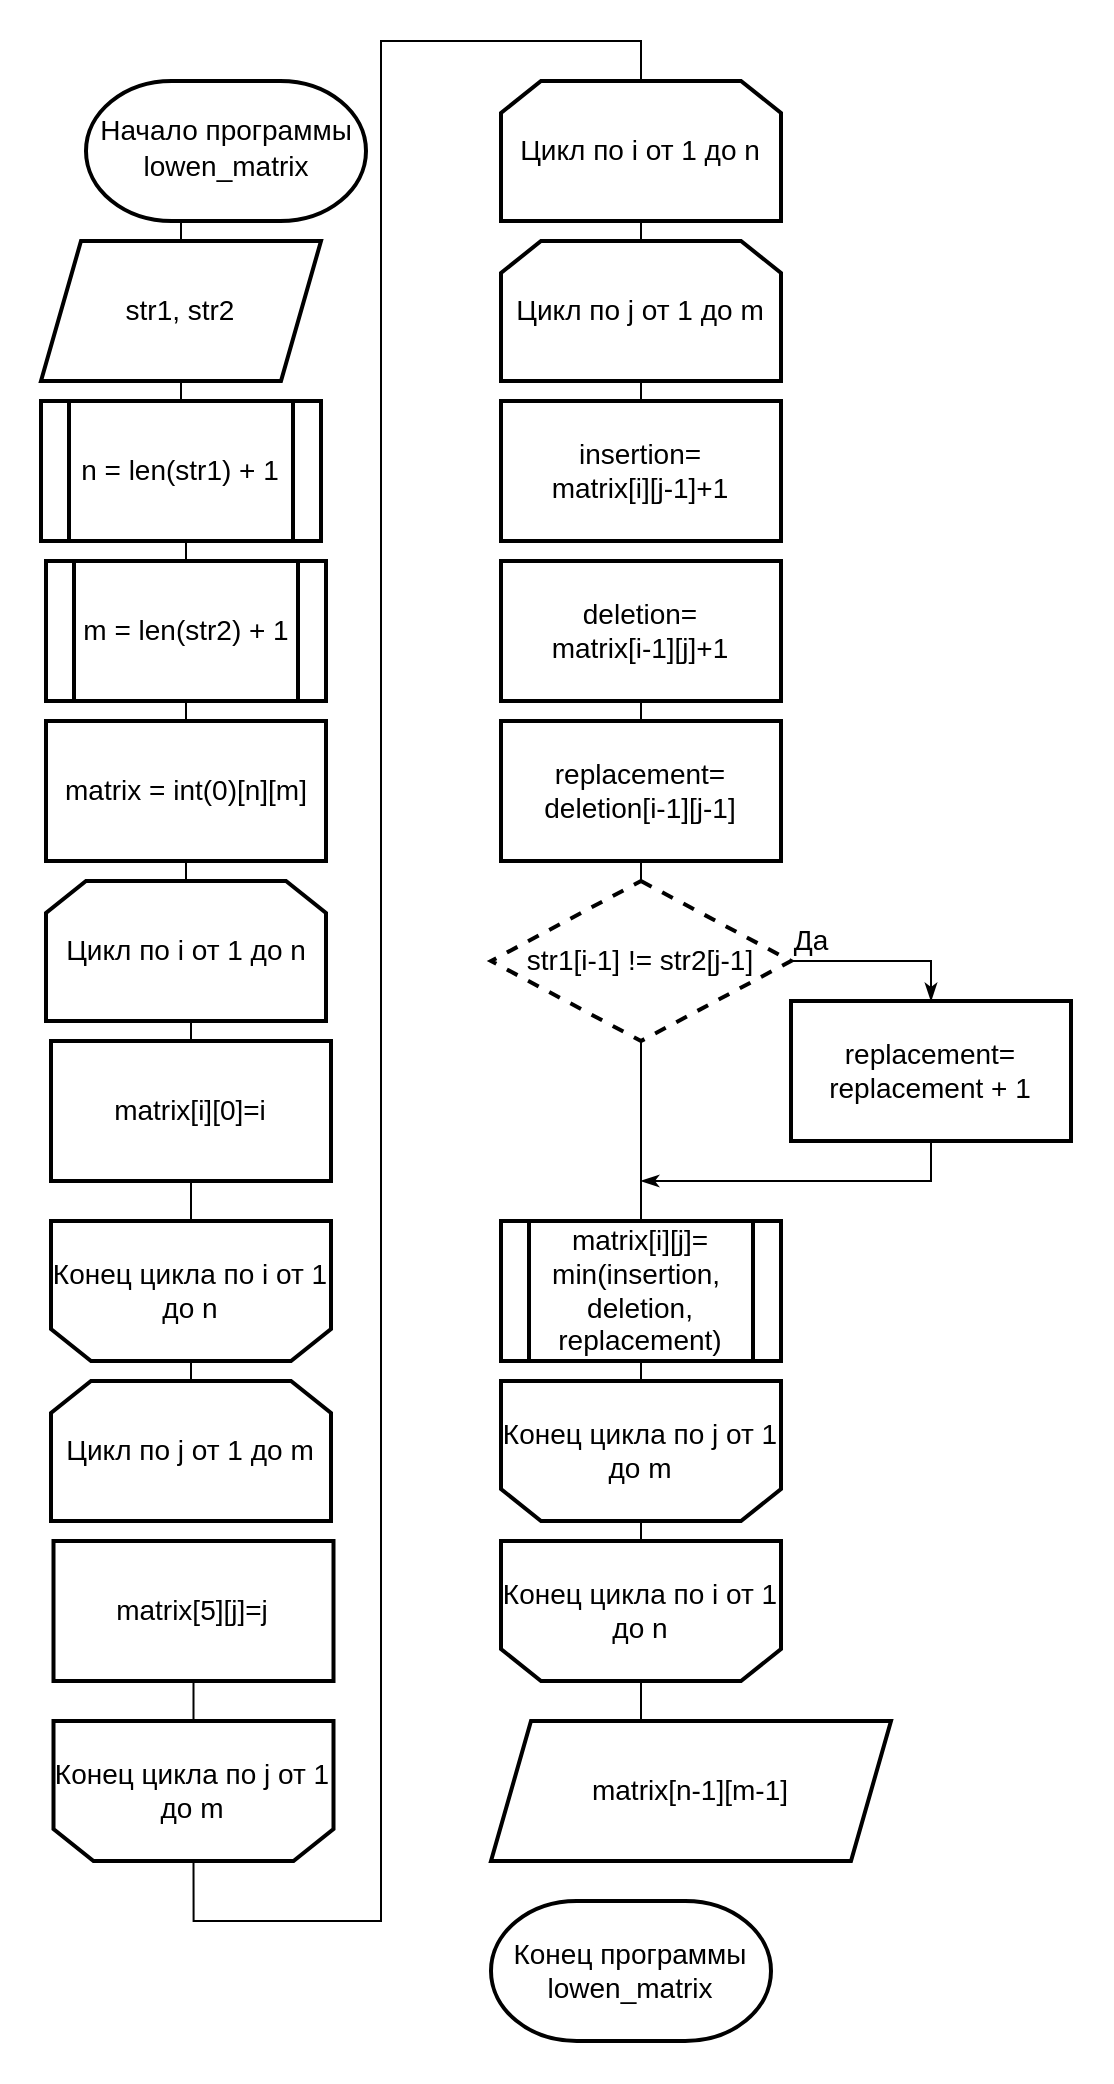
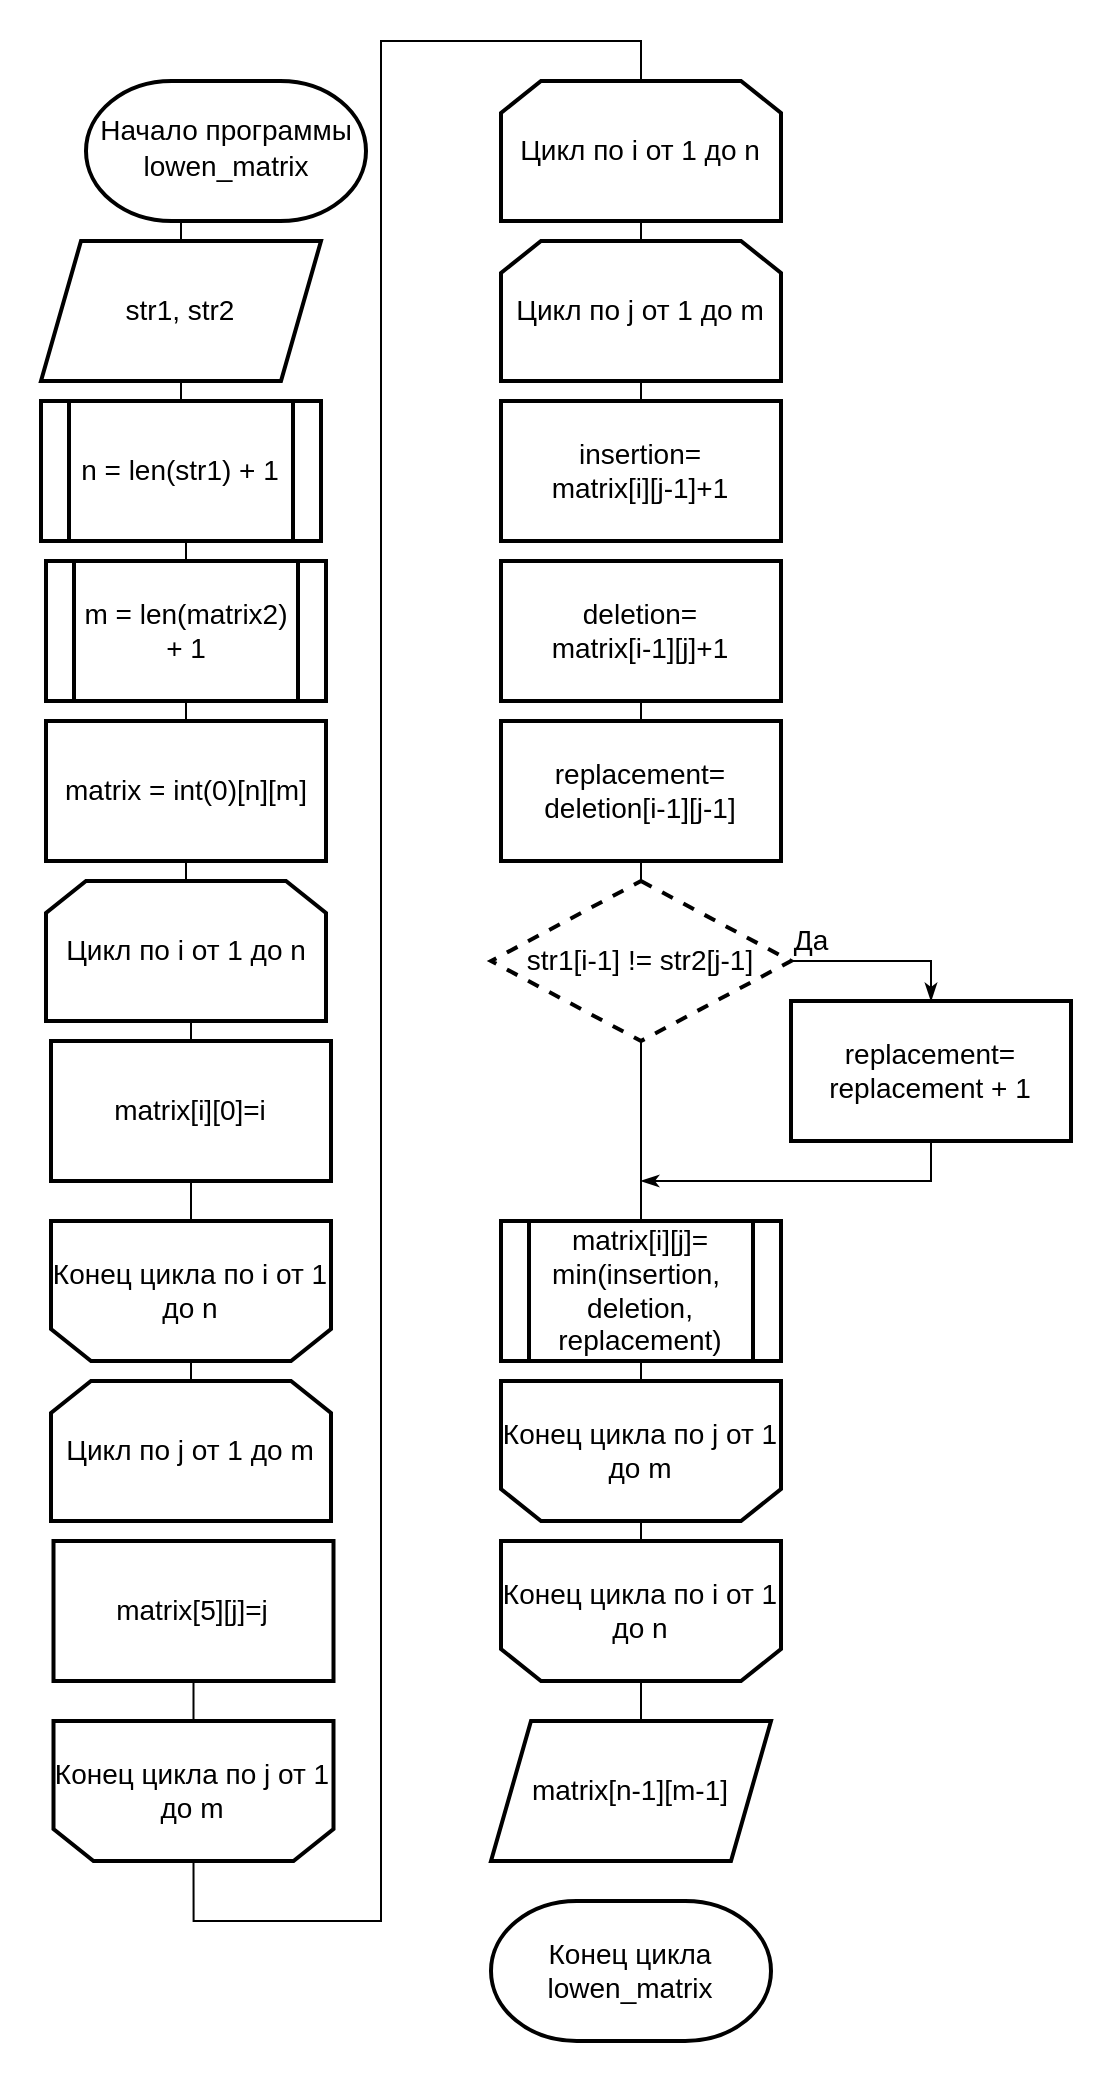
  <mxCell id="0" />
  <mxCell id="1" parent="0" />
  <mxCell id="2" style="edgeStyle=orthogonalEdgeStyle;rounded=0;orthogonalLoop=1;jettySize=auto;html=1;exitX=0.5;exitY=1;exitDx=0;exitDy=0;entryX=0.5;entryY=0;entryDx=0;entryDy=0;entryPerimeter=0;endArrow=none;endFill=0;" parent="1" edge="1"><mxGeometry relative="1" as="geometry"><mxPoint x="92.5" y="430" as="sourcePoint" /><mxPoint x="92.5" y="440" as="targetPoint" /></mxGeometry></mxCell>
  <mxCell id="3" style="edgeStyle=orthogonalEdgeStyle;rounded=0;orthogonalLoop=1;jettySize=auto;html=1;entryX=0.5;entryY=1;entryDx=0;entryDy=0;entryPerimeter=0;endArrow=none;endFill=0;" parent="1" source="6" target="4" edge="1"><mxGeometry relative="1" as="geometry" /></mxCell>
  <mxCell id="4" value="&lt;font style=&quot;font-size: 14px&quot;&gt;Начало программы&lt;br&gt;&lt;span style=&quot;line-height: 150%&quot;&gt;lowen_matrix&lt;/span&gt;&lt;/font&gt;" style="strokeWidth=2;html=1;shape=mxgraph.flowchart.terminator;whiteSpace=wrap;fontSize=14;fontFamily=Helvetica;" parent="1" vertex="1"><mxGeometry x="42.5" y="40" width="140" height="70" as="geometry" /></mxCell>
  <mxCell id="5" style="edgeStyle=orthogonalEdgeStyle;rounded=0;orthogonalLoop=1;jettySize=auto;html=1;exitX=0.5;exitY=1;exitDx=0;exitDy=0;entryX=0.5;entryY=0;entryDx=0;entryDy=0;endArrow=none;endFill=0;" parent="1" source="6" edge="1"><mxGeometry relative="1" as="geometry"><mxPoint x="90" y="200" as="targetPoint" /></mxGeometry></mxCell>
  <mxCell id="6" value="str1, str2" style="shape=parallelogram;perimeter=parallelogramPerimeter;whiteSpace=wrap;html=1;fixedSize=1;strokeWidth=2;fontSize=14;" parent="1" vertex="1"><mxGeometry x="20" y="120" width="140" height="70" as="geometry" /></mxCell>
- <mxCell id="7" value="m = len(str2) + 1" style="shape=process;whiteSpace=wrap;html=1;backgroundOutline=1;strokeWidth=2;fontSize=14;" parent="1" vertex="1"><mxGeometry x="22.5" y="280" width="140" height="70" as="geometry" /></mxCell>
+ <mxCell id="7" value="m = len(matrix2) + 1" style="shape=process;whiteSpace=wrap;html=1;backgroundOutline=1;strokeWidth=2;fontSize=14;" parent="1" vertex="1"><mxGeometry x="22.5" y="280" width="140" height="70" as="geometry" /></mxCell>
  <mxCell id="8" style="edgeStyle=orthogonalEdgeStyle;rounded=0;orthogonalLoop=1;jettySize=auto;html=1;exitX=0.5;exitY=1;exitDx=0;exitDy=0;entryX=0.5;entryY=0;entryDx=0;entryDy=0;entryPerimeter=0;endArrow=none;endFill=0;" parent="1" target="7" edge="1"><mxGeometry relative="1" as="geometry"><mxPoint x="90" y="270" as="sourcePoint" /><mxPoint x="90" y="460" as="targetPoint" /></mxGeometry></mxCell>
  <mxCell id="9" style="edgeStyle=orthogonalEdgeStyle;rounded=0;orthogonalLoop=1;jettySize=auto;html=1;exitX=0.5;exitY=1;exitDx=0;exitDy=0;entryX=0.5;entryY=0;entryDx=0;entryDy=0;entryPerimeter=0;endArrow=none;endFill=0;" parent="1" source="7" edge="1"><mxGeometry relative="1" as="geometry"><mxPoint x="90" y="390" as="sourcePoint" /><mxPoint x="92.5" y="360" as="targetPoint" /></mxGeometry></mxCell>
  <mxCell id="10" value="n = len(str1) + 1" style="shape=process;whiteSpace=wrap;html=1;backgroundOutline=1;strokeWidth=2;fontSize=14;" parent="1" vertex="1"><mxGeometry x="20" y="200" width="140" height="70" as="geometry" /></mxCell>
  <mxCell id="11" value="matrix = int(0)[n][m]" style="rounded=0;whiteSpace=wrap;html=1;strokeWidth=2;fontSize=14;" parent="1" vertex="1"><mxGeometry x="22.5" y="360" width="140" height="70" as="geometry" /></mxCell>
  <mxCell id="12" style="edgeStyle=orthogonalEdgeStyle;rounded=0;orthogonalLoop=1;jettySize=auto;html=1;exitX=0.5;exitY=1;exitDx=0;exitDy=0;exitPerimeter=0;entryX=0.5;entryY=0;entryDx=0;entryDy=0;endArrow=none;endFill=0;" parent="1" edge="1"><mxGeometry relative="1" as="geometry"><mxPoint x="95" y="520" as="targetPoint" /><mxPoint x="92.5" y="510" as="sourcePoint" /></mxGeometry></mxCell>
  <mxCell id="13" value="matrix[i][0]=i" style="rounded=0;whiteSpace=wrap;html=1;strokeWidth=2;fontSize=14;" parent="1" vertex="1"><mxGeometry x="25" y="520" width="140" height="70" as="geometry" /></mxCell>
- <mxCell id="14" value="Конец программы lowen_matrix" style="strokeWidth=2;html=1;shape=mxgraph.flowchart.terminator;whiteSpace=wrap;fontSize=14;" parent="1" vertex="1"><mxGeometry x="245" y="950" width="140" height="70" as="geometry" /></mxCell>
+ <mxCell id="14" value="Конец цикла lowen_matrix" style="strokeWidth=2;html=1;shape=mxgraph.flowchart.terminator;whiteSpace=wrap;fontSize=14;" parent="1" vertex="1"><mxGeometry x="245" y="950" width="140" height="70" as="geometry" /></mxCell>
  <mxCell id="15" style="edgeStyle=orthogonalEdgeStyle;rounded=0;orthogonalLoop=1;jettySize=auto;html=1;exitX=0.5;exitY=0;exitDx=0;exitDy=0;endArrow=none;endFill=0;" parent="1" source="16" edge="1"><mxGeometry relative="1" as="geometry"><mxPoint x="320" y="840" as="targetPoint" /></mxGeometry></mxCell>
- <mxCell id="16" value="matrix[n-1][m-1]" style="shape=parallelogram;perimeter=parallelogramPerimeter;whiteSpace=wrap;html=1;fixedSize=1;strokeWidth=2;fontSize=14;" parent="1" vertex="1"><mxGeometry x="245" y="860" width="200" height="70" as="geometry" /></mxCell>
+ <mxCell id="16" value="matrix[n-1][m-1]" style="shape=parallelogram;perimeter=parallelogramPerimeter;whiteSpace=wrap;html=1;fixedSize=1;strokeWidth=2;fontSize=14;" parent="1" vertex="1"><mxGeometry x="245" y="860" width="140" height="70" as="geometry" /></mxCell>
  <mxCell id="17" style="edgeStyle=orthogonalEdgeStyle;rounded=0;orthogonalLoop=1;jettySize=auto;html=1;exitX=0.5;exitY=1;exitDx=0;exitDy=0;exitPerimeter=0;entryX=0.5;entryY=1;entryDx=0;entryDy=0;endArrow=none;endFill=0;" parent="1" target="13" edge="1"><mxGeometry relative="1" as="geometry"><mxPoint x="95" y="610" as="sourcePoint" /></mxGeometry></mxCell>
  <mxCell id="18" style="edgeStyle=orthogonalEdgeStyle;rounded=0;orthogonalLoop=1;jettySize=auto;html=1;exitX=0.5;exitY=0;exitDx=0;exitDy=0;exitPerimeter=0;entryX=0.5;entryY=0;entryDx=0;entryDy=0;entryPerimeter=0;endArrow=none;endFill=0;" parent="1" edge="1"><mxGeometry relative="1" as="geometry"><mxPoint x="93.75" y="690" as="sourcePoint" /><mxPoint x="95" y="680" as="targetPoint" /></mxGeometry></mxCell>
  <mxCell id="19" value="matrix[5][j]=j" style="rounded=0;whiteSpace=wrap;html=1;strokeWidth=2;fontSize=14;" parent="1" vertex="1"><mxGeometry x="26.25" y="770" width="140" height="70" as="geometry" /></mxCell>
  <mxCell id="20" style="edgeStyle=orthogonalEdgeStyle;rounded=0;orthogonalLoop=1;jettySize=auto;html=1;exitX=0.5;exitY=1;exitDx=0;exitDy=0;exitPerimeter=0;entryX=0.5;entryY=1;entryDx=0;entryDy=0;endArrow=none;endFill=0;" parent="1" target="19" edge="1"><mxGeometry relative="1" as="geometry"><mxPoint x="96.25" y="860" as="sourcePoint" /></mxGeometry></mxCell>
  <mxCell id="21" style="edgeStyle=orthogonalEdgeStyle;rounded=0;orthogonalLoop=1;jettySize=auto;html=1;entryX=0.5;entryY=0;entryDx=0;entryDy=0;entryPerimeter=0;endArrow=none;endFill=0;exitX=0.5;exitY=0;exitDx=0;exitDy=0;exitPerimeter=0;" parent="1" edge="1"><mxGeometry relative="1" as="geometry"><mxPoint x="96.25" y="930" as="sourcePoint" /><mxPoint x="320" as="targetPoint" y="40" /><Array as="points"><mxPoint x="96" y="960" /><mxPoint x="190" y="960" /><mxPoint x="190" y="20" /><mxPoint x="320" y="20" /></Array></mxGeometry></mxCell>
  <mxCell id="22" style="edgeStyle=orthogonalEdgeStyle;rounded=0;orthogonalLoop=1;jettySize=auto;html=1;exitX=0.5;exitY=1;exitDx=0;exitDy=0;exitPerimeter=0;entryX=0.5;entryY=0;entryDx=0;entryDy=0;entryPerimeter=0;endArrow=none;endFill=0;" parent="1" edge="1"><mxGeometry relative="1" as="geometry"><mxPoint x="320" y="110" as="sourcePoint" /><mxPoint x="320" y="120" as="targetPoint" /></mxGeometry></mxCell>
  <mxCell id="23" style="edgeStyle=orthogonalEdgeStyle;rounded=0;orthogonalLoop=1;jettySize=auto;html=1;exitX=0.5;exitY=1;exitDx=0;exitDy=0;exitPerimeter=0;entryX=0.5;entryY=0;entryDx=0;entryDy=0;endArrow=none;endFill=0;" parent="1" target="24" edge="1"><mxGeometry relative="1" as="geometry"><mxPoint x="320" y="190" as="sourcePoint" /></mxGeometry></mxCell>
  <mxCell id="24" value="insertion=&lt;br&gt;matrix[i][j-1]+1" style="rounded=0;whiteSpace=wrap;html=1;strokeWidth=2;fontSize=14;" parent="1" vertex="1"><mxGeometry x="250" y="200" width="140" height="70" as="geometry" /></mxCell>
  <mxCell id="25" style="edgeStyle=orthogonalEdgeStyle;rounded=0;orthogonalLoop=1;jettySize=auto;html=1;exitX=0.5;exitY=1;exitDx=0;exitDy=0;entryX=0.5;entryY=0;entryDx=0;entryDy=0;endArrow=none;endFill=0;" parent="1" source="26" target="28" edge="1"><mxGeometry relative="1" as="geometry" /></mxCell>
  <mxCell id="26" value="deletion=&lt;br&gt;matrix[i-1][j]+1" style="rounded=0;whiteSpace=wrap;html=1;strokeWidth=2;fontSize=14;" parent="1" vertex="1"><mxGeometry x="250" y="280" width="140" height="70" as="geometry" /></mxCell>
  <mxCell id="27" style="edgeStyle=orthogonalEdgeStyle;rounded=0;orthogonalLoop=1;jettySize=auto;html=1;exitX=0.5;exitY=1;exitDx=0;exitDy=0;entryX=0.5;entryY=0;entryDx=0;entryDy=0;endArrow=none;endFill=0;" parent="1" source="28" target="31" edge="1"><mxGeometry relative="1" as="geometry" /></mxCell>
  <mxCell id="28" value="replacement=&lt;br&gt;deletion[i-1][j-1]" style="rounded=0;whiteSpace=wrap;html=1;strokeWidth=2;fontSize=14;" parent="1" vertex="1"><mxGeometry x="250" y="360" width="140" height="70" as="geometry" /></mxCell>
  <mxCell id="29" value="Да" style="edgeStyle=orthogonalEdgeStyle;rounded=0;orthogonalLoop=1;jettySize=auto;html=1;exitX=1;exitY=0.5;exitDx=0;exitDy=0;entryX=0.5;entryY=0;entryDx=0;entryDy=0;endArrow=classicThin;endFill=1;fontSize=14;" parent="1" source="31" target="33" edge="1"><mxGeometry x="-0.786" y="10" relative="1" as="geometry"><mxPoint as="offset" /><mxPoint x="415" y="560" as="targetPoint" /></mxGeometry></mxCell>
  <mxCell id="30" style="edgeStyle=orthogonalEdgeStyle;rounded=0;orthogonalLoop=1;jettySize=auto;html=1;exitX=0.5;exitY=1;exitDx=0;exitDy=0;entryX=0.5;entryY=0;entryDx=0;entryDy=0;endArrow=none;endFill=0;" parent="1" source="31" target="35" edge="1"><mxGeometry relative="1" as="geometry" /></mxCell>
  <mxCell id="31" value="&lt;span style=&quot;font-size: 14px&quot;&gt;str1[i-1] != str2[j-1]&lt;/span&gt;" style="rhombus;whiteSpace=wrap;html=1;strokeWidth=2;fontSize=14;dashed=1;" parent="1" vertex="1"><mxGeometry x="245" y="440" width="150" height="80" as="geometry" /></mxCell>
  <mxCell id="32" style="edgeStyle=orthogonalEdgeStyle;rounded=0;orthogonalLoop=1;jettySize=auto;html=1;endArrow=classicThin;endFill=1;" parent="1" source="33" edge="1"><mxGeometry relative="1" as="geometry"><mxPoint x="320" y="590" as="targetPoint" /><Array as="points"><mxPoint x="465" y="590" /></Array></mxGeometry></mxCell>
  <mxCell id="33" value="replacement=&lt;br&gt;replacement + 1" style="rounded=0;whiteSpace=wrap;html=1;strokeWidth=2;fontSize=14;" parent="1" vertex="1"><mxGeometry x="395" y="500" width="140" height="70" as="geometry" /></mxCell>
  <mxCell id="34" style="edgeStyle=orthogonalEdgeStyle;rounded=0;orthogonalLoop=1;jettySize=auto;html=1;exitX=0.5;exitY=1;exitDx=0;exitDy=0;entryX=0.5;entryY=1;entryDx=0;entryDy=0;entryPerimeter=0;endArrow=none;endFill=0;" parent="1" source="35" edge="1"><mxGeometry relative="1" as="geometry"><mxPoint x="320" y="690" as="targetPoint" /></mxGeometry></mxCell>
  <mxCell id="35" value="matrix[i][j]=&lt;br&gt;min(insertion,&amp;nbsp; deletion, replacement)" style="shape=process;whiteSpace=wrap;html=1;backgroundOutline=1;strokeWidth=2;fontSize=14;" parent="1" vertex="1"><mxGeometry x="250" y="610" width="140" height="70" as="geometry" /></mxCell>
  <mxCell id="36" value="&lt;span style=&quot;font-size: 14px&quot;&gt;Цикл по i от 1 до n&lt;/span&gt;" style="shape=loopLimit;whiteSpace=wrap;html=1;strokeWidth=2;" vertex="1" parent="1"><mxGeometry x="22.5" y="440" width="140" height="70" as="geometry" /></mxCell>
  <mxCell id="37" value="&lt;span style=&quot;font-size: 14px&quot;&gt;Цикл по j от 1 до m&lt;/span&gt;" style="shape=loopLimit;whiteSpace=wrap;html=1;strokeWidth=2;" vertex="1" parent="1"><mxGeometry x="25" y="690" width="140" height="70" as="geometry" /></mxCell>
  <mxCell id="38" value="&lt;span style=&quot;font-size: 14px&quot;&gt;Конец цикла по i от 1 до n&lt;/span&gt;" style="shape=loopLimit;whiteSpace=wrap;html=1;strokeWidth=2;direction=west;" vertex="1" parent="1"><mxGeometry x="25" y="610" width="140" height="70" as="geometry" /></mxCell>
  <mxCell id="39" value="&lt;span style=&quot;font-size: 14px&quot;&gt;Конец цикла по j от 1 до m&lt;/span&gt;" style="shape=loopLimit;whiteSpace=wrap;html=1;strokeWidth=2;direction=west;" vertex="1" parent="1"><mxGeometry x="26.25" y="860" width="140" height="70" as="geometry" /></mxCell>
  <mxCell id="40" value="&lt;span style=&quot;font-size: 14px&quot;&gt;Цикл по i от 1 до n&lt;/span&gt;" style="shape=loopLimit;whiteSpace=wrap;html=1;strokeWidth=2;" vertex="1" parent="1"><mxGeometry x="250" width="140" height="70" as="geometry" y="40" /></mxCell>
  <mxCell id="41" value="&lt;span style=&quot;font-size: 14px&quot;&gt;Цикл по j от 1 до m&lt;/span&gt;" style="shape=loopLimit;whiteSpace=wrap;html=1;strokeWidth=2;" vertex="1" parent="1"><mxGeometry x="250" y="120" width="140" height="70" as="geometry" /></mxCell>
  <mxCell id="42" value="&lt;span style=&quot;font-size: 14px&quot;&gt;Конец цикла по j от 1 до m&lt;/span&gt;" style="shape=loopLimit;whiteSpace=wrap;html=1;strokeWidth=2;direction=west;" vertex="1" parent="1"><mxGeometry x="250" y="690" width="140" height="70" as="geometry" /></mxCell>
  <mxCell id="43" style="edgeStyle=orthogonalEdgeStyle;rounded=0;orthogonalLoop=1;jettySize=auto;html=1;exitX=0.5;exitY=1;exitDx=0;exitDy=0;entryX=0.5;entryY=0;entryDx=0;entryDy=0;endArrow=none;endFill=0;" edge="1" parent="1" source="44" target="42"><mxGeometry relative="1" as="geometry" /></mxCell>
  <mxCell id="44" value="&lt;span style=&quot;font-size: 14px&quot;&gt;Конец цикла по i от 1 до n&lt;/span&gt;" style="shape=loopLimit;whiteSpace=wrap;html=1;strokeWidth=2;direction=west;" vertex="1" parent="1"><mxGeometry x="250" y="770" width="140" height="70" as="geometry" /></mxCell>
